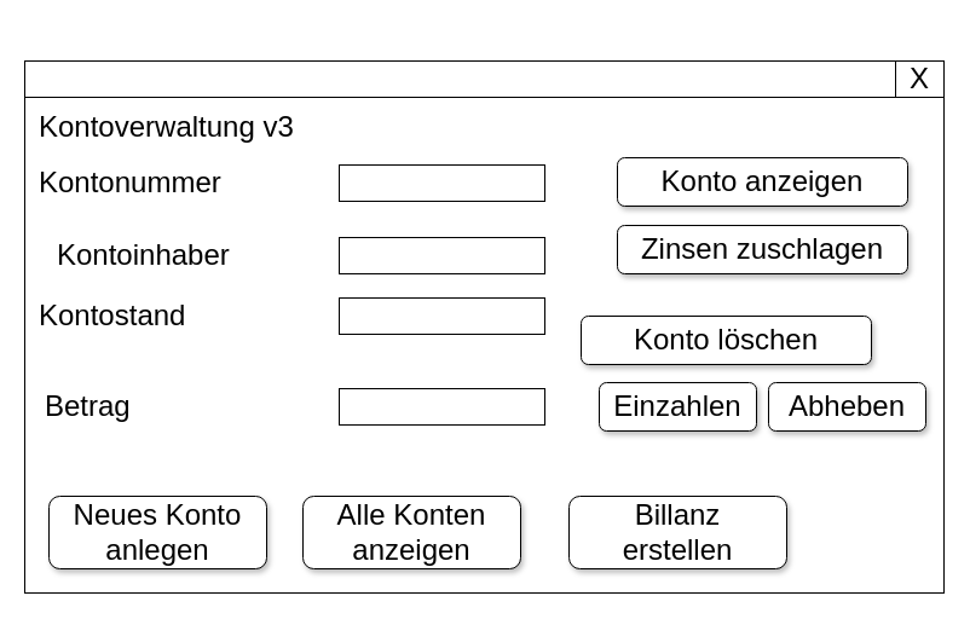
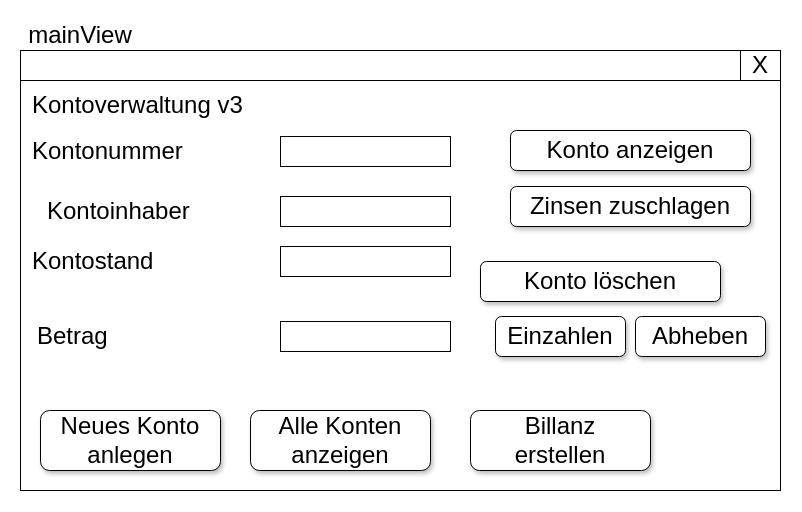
  <mxCell id="0" />
  <mxCell id="1" parent="0" />
  <mxCell id="2" value="" style="rounded=0;whiteSpace=wrap;html=1;" vertex="1" parent="1"><mxGeometry x="20" y="50" width="760" height="440" as="geometry" /></mxCell>
+ <mxCell id="3" value="&lt;font style=&quot;font-size: 24px;&quot;&gt;mainView&lt;/font&gt;" style="text;html=1;strokeColor=none;fillColor=none;align=center;verticalAlign=middle;whiteSpace=wrap;rounded=0;" vertex="1" parent="1"><mxGeometry x="20" y="20" width="120" height="30" as="geometry" /></mxCell>
  <mxCell id="4" value="" style="rounded=0;whiteSpace=wrap;html=1;fontSize=24;" vertex="1" parent="1"><mxGeometry x="20" y="50" width="760" height="30" as="geometry" /></mxCell>
  <mxCell id="5" value="Neues Konto anlegen" style="rounded=1;whiteSpace=wrap;html=1;fontSize=24;shadow=1;" vertex="1" parent="1"><mxGeometry x="40" y="410" width="180" height="60" as="geometry" /></mxCell>
  <mxCell id="6" value="Alle Konten anzeigen" style="rounded=1;whiteSpace=wrap;html=1;fontSize=24;shadow=1;" vertex="1" parent="1"><mxGeometry x="250" y="410" width="180" height="60" as="geometry" /></mxCell>
  <mxCell id="7" value="Billanz&lt;br&gt;erstellen" style="rounded=1;whiteSpace=wrap;html=1;fontSize=24;shadow=1;" vertex="1" parent="1"><mxGeometry x="470" y="410" width="180" height="60" as="geometry" /></mxCell>
  <mxCell id="8" value="X" style="rounded=0;whiteSpace=wrap;html=1;shadow=0;fontSize=24;" vertex="1" parent="1"><mxGeometry x="740" y="50" width="40" height="30" as="geometry" /></mxCell>
  <mxCell id="9" value="Kontoverwaltung v3" style="text;html=1;strokeColor=none;fillColor=none;align=left;verticalAlign=middle;whiteSpace=wrap;rounded=0;shadow=0;fontSize=24;" vertex="1" parent="1"><mxGeometry x="30" y="90" width="400" height="30" as="geometry" /></mxCell>
  <mxCell id="10" value="Konto löschen" style="rounded=1;whiteSpace=wrap;html=1;fontSize=24;shadow=1;" vertex="1" parent="1"><mxGeometry x="480" y="261" width="240" height="40" as="geometry" /></mxCell>
  <mxCell id="11" value="Kontonummer" style="text;html=1;strokeColor=none;fillColor=none;align=left;verticalAlign=middle;whiteSpace=wrap;rounded=0;shadow=0;fontSize=24;" vertex="1" parent="1"><mxGeometry x="30" y="136" width="200" height="30" as="geometry" /></mxCell>
  <mxCell id="12" value="" style="rounded=0;whiteSpace=wrap;html=1;shadow=0;fontSize=24;" vertex="1" parent="1"><mxGeometry x="280" y="136" width="170" height="30" as="geometry" /></mxCell>
  <mxCell id="13" value="Konto anzeigen" style="rounded=1;whiteSpace=wrap;html=1;fontSize=24;shadow=1;" vertex="1" parent="1"><mxGeometry x="510" y="130" width="240" height="40" as="geometry" /></mxCell>
  <mxCell id="14" value="Kontoinhaber" style="text;html=1;strokeColor=none;fillColor=none;align=left;verticalAlign=middle;whiteSpace=wrap;rounded=0;shadow=0;fontSize=24;" vertex="1" parent="1"><mxGeometry x="45" y="196" width="200" height="30" as="geometry" /></mxCell>
  <mxCell id="15" value="" style="rounded=0;whiteSpace=wrap;html=1;shadow=0;fontSize=24;" vertex="1" parent="1"><mxGeometry x="280" y="196" width="170" height="30" as="geometry" /></mxCell>
  <mxCell id="16" value="Kontostand" style="text;html=1;strokeColor=none;fillColor=none;align=left;verticalAlign=middle;whiteSpace=wrap;rounded=0;shadow=0;fontSize=24;" vertex="1" parent="1"><mxGeometry x="30" y="246" width="200" height="30" as="geometry" /></mxCell>
  <mxCell id="17" value="" style="rounded=0;whiteSpace=wrap;html=1;shadow=0;fontSize=24;" vertex="1" parent="1"><mxGeometry x="280" y="246" width="170" height="30" as="geometry" /></mxCell>
  <mxCell id="18" value="Betrag" style="text;html=1;strokeColor=none;fillColor=none;align=left;verticalAlign=middle;whiteSpace=wrap;rounded=0;shadow=0;fontSize=24;" vertex="1" parent="1"><mxGeometry x="35" y="321" width="200" height="30" as="geometry" /></mxCell>
  <mxCell id="19" value="" style="rounded=0;whiteSpace=wrap;html=1;shadow=0;fontSize=24;" vertex="1" parent="1"><mxGeometry x="280" y="321" width="170" height="30" as="geometry" /></mxCell>
  <mxCell id="20" value="Einzahlen" style="rounded=1;whiteSpace=wrap;html=1;fontSize=24;shadow=1;" vertex="1" parent="1"><mxGeometry x="495" y="316" width="130" height="40" as="geometry" /></mxCell>
  <mxCell id="21" value="Abheben" style="rounded=1;whiteSpace=wrap;html=1;fontSize=24;shadow=1;" vertex="1" parent="1"><mxGeometry x="635" y="316" width="130" height="40" as="geometry" /></mxCell>
  <mxCell id="22" value="Zinsen zuschlagen" style="rounded=1;whiteSpace=wrap;html=1;fontSize=24;shadow=1;" vertex="1" parent="1"><mxGeometry x="510" y="186" width="240" height="40" as="geometry" /></mxCell>
